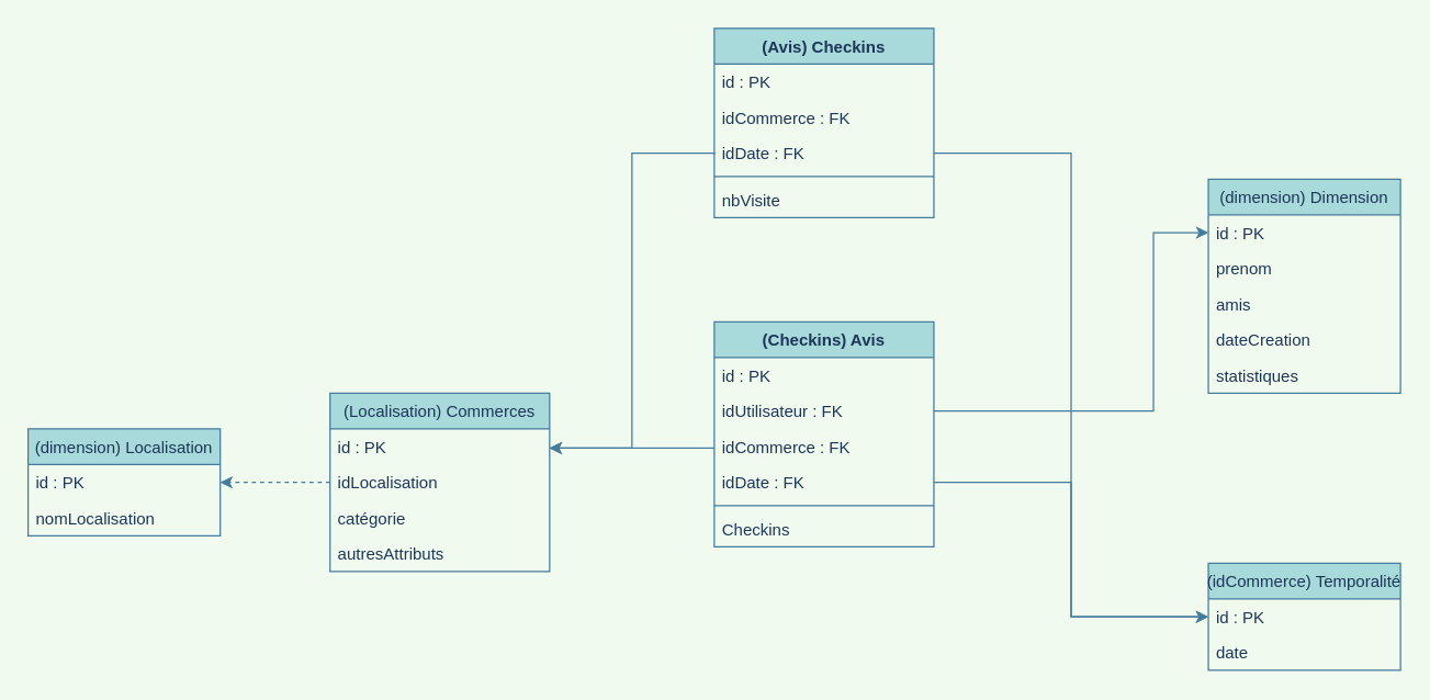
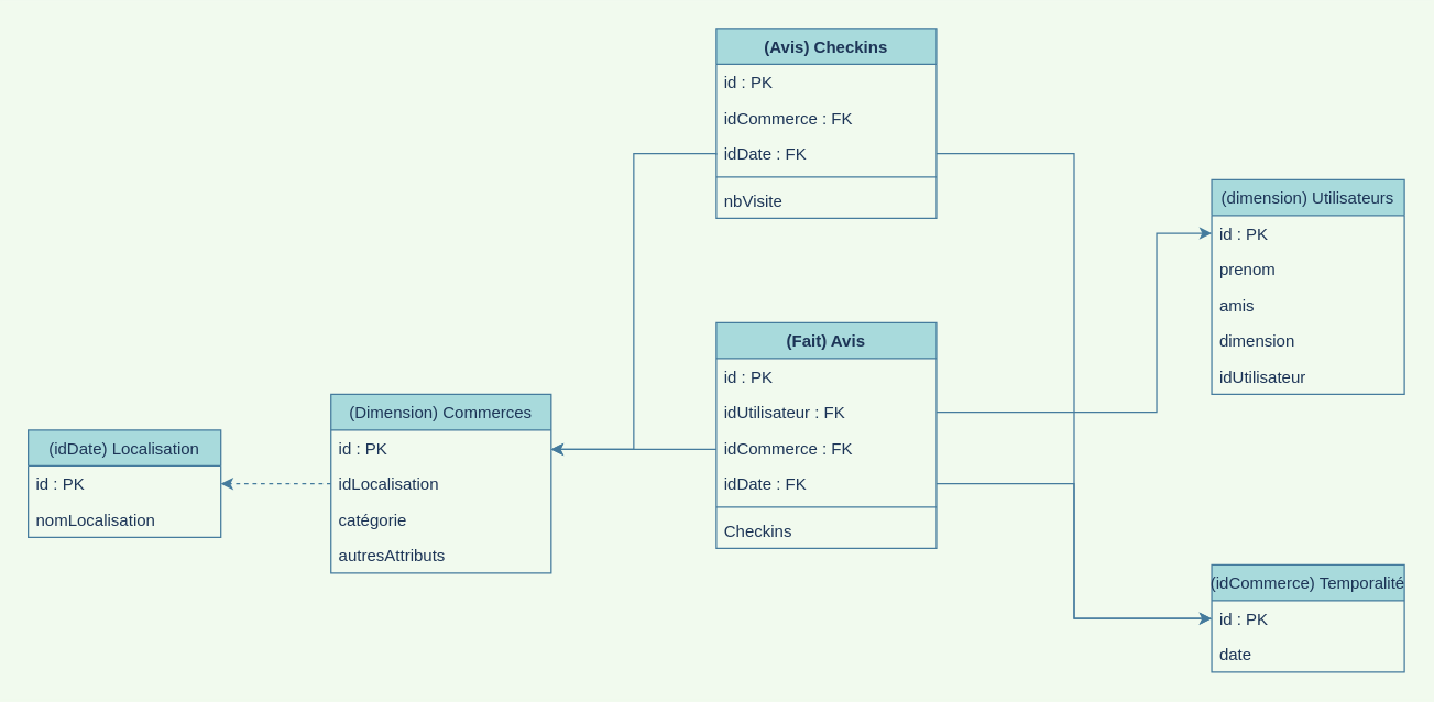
  <mxCell id="0" />
  <mxCell id="1" parent="0" />
  <mxCell id="2" style="edgeStyle=orthogonalEdgeStyle;rounded=0;orthogonalLoop=1;jettySize=auto;html=1;entryX=1;entryY=0.5;entryDx=0;entryDy=0;labelBackgroundColor=#F1FAEE;strokeColor=#457B9D;fontColor=#1D3557;dashed=1;" parent="1" source="3" target="8" edge="1"><mxGeometry relative="1" as="geometry" /></mxCell>
- <mxCell id="3" value="(Localisation) Commerces" style="swimlane;fontStyle=0;childLayout=stackLayout;horizontal=1;startSize=26;fillColor=#A8DADC;horizontalStack=0;resizeParent=1;resizeParentMax=0;resizeLast=0;collapsible=1;marginBottom=0;strokeColor=#457B9D;fontColor=#1D3557;" parent="1" vertex="1"><mxGeometry x="240" y="286" width="160" height="130" as="geometry" /></mxCell>
+ <mxCell id="3" value="(Dimension) Commerces" style="swimlane;fontStyle=0;childLayout=stackLayout;horizontal=1;startSize=26;fillColor=#A8DADC;horizontalStack=0;resizeParent=1;resizeParentMax=0;resizeLast=0;collapsible=1;marginBottom=0;strokeColor=#457B9D;fontColor=#1D3557;" parent="1" vertex="1"><mxGeometry x="240" y="286" width="160" height="130" as="geometry" /></mxCell>
  <mxCell id="4" value="id : PK" style="text;strokeColor=none;fillColor=none;align=left;verticalAlign=top;spacingLeft=4;spacingRight=4;overflow=hidden;rotatable=0;points=[[0,0.5],[1,0.5]];portConstraint=eastwest;fontColor=#1D3557;" parent="3" vertex="1"><mxGeometry y="26" width="160" height="26" as="geometry" /></mxCell>
  <mxCell id="5" value="idLocalisation" style="text;strokeColor=none;fillColor=none;align=left;verticalAlign=top;spacingLeft=4;spacingRight=4;overflow=hidden;rotatable=0;points=[[0,0.5],[1,0.5]];portConstraint=eastwest;fontColor=#1D3557;" parent="3" vertex="1"><mxGeometry y="52" width="160" height="26" as="geometry" /></mxCell>
  <mxCell id="6" value="catégorie" style="text;strokeColor=none;fillColor=none;align=left;verticalAlign=top;spacingLeft=4;spacingRight=4;overflow=hidden;rotatable=0;points=[[0,0.5],[1,0.5]];portConstraint=eastwest;fontColor=#1D3557;" parent="3" vertex="1"><mxGeometry y="78" width="160" height="26" as="geometry" /></mxCell>
  <mxCell id="7" value="autresAttributs" style="text;strokeColor=none;fillColor=none;align=left;verticalAlign=top;spacingLeft=4;spacingRight=4;overflow=hidden;rotatable=0;points=[[0,0.5],[1,0.5]];portConstraint=eastwest;fontColor=#1D3557;" parent="3" vertex="1"><mxGeometry y="104" width="160" height="26" as="geometry" /></mxCell>
- <mxCell id="8" value="(dimension) Localisation" style="swimlane;fontStyle=0;childLayout=stackLayout;horizontal=1;startSize=26;fillColor=#A8DADC;horizontalStack=0;resizeParent=1;resizeParentMax=0;resizeLast=0;collapsible=1;marginBottom=0;strokeColor=#457B9D;fontColor=#1D3557;" parent="1" vertex="1"><mxGeometry x="20" y="312" width="140" height="78" as="geometry" /></mxCell>
+ <mxCell id="8" value="(idDate) Localisation" style="swimlane;fontStyle=0;childLayout=stackLayout;horizontal=1;startSize=26;fillColor=#A8DADC;horizontalStack=0;resizeParent=1;resizeParentMax=0;resizeLast=0;collapsible=1;marginBottom=0;strokeColor=#457B9D;fontColor=#1D3557;" parent="1" vertex="1"><mxGeometry x="20" y="312" width="140" height="78" as="geometry" /></mxCell>
  <mxCell id="9" value="id : PK" style="text;strokeColor=none;fillColor=none;align=left;verticalAlign=top;spacingLeft=4;spacingRight=4;overflow=hidden;rotatable=0;points=[[0,0.5],[1,0.5]];portConstraint=eastwest;fontColor=#1D3557;" parent="8" vertex="1"><mxGeometry y="26" width="140" height="26" as="geometry" /></mxCell>
  <mxCell id="10" value="nomLocalisation" style="text;strokeColor=none;fillColor=none;align=left;verticalAlign=top;spacingLeft=4;spacingRight=4;overflow=hidden;rotatable=0;points=[[0,0.5],[1,0.5]];portConstraint=eastwest;fontColor=#1D3557;" parent="8" vertex="1"><mxGeometry y="52" width="140" height="26" as="geometry" /></mxCell>
  <mxCell id="11" value="(idCommerce) Temporalité" style="swimlane;fontStyle=0;childLayout=stackLayout;horizontal=1;startSize=26;fillColor=#A8DADC;horizontalStack=0;resizeParent=1;resizeParentMax=0;resizeLast=0;collapsible=1;marginBottom=0;strokeColor=#457B9D;fontColor=#1D3557;" parent="1" vertex="1"><mxGeometry x="880" y="410" width="140" height="78" as="geometry" /></mxCell>
  <mxCell id="12" value="id : PK" style="text;strokeColor=none;fillColor=none;align=left;verticalAlign=top;spacingLeft=4;spacingRight=4;overflow=hidden;rotatable=0;points=[[0,0.5],[1,0.5]];portConstraint=eastwest;fontColor=#1D3557;" parent="11" vertex="1"><mxGeometry y="26" width="140" height="26" as="geometry" /></mxCell>
  <mxCell id="13" value="date" style="text;strokeColor=none;fillColor=none;align=left;verticalAlign=top;spacingLeft=4;spacingRight=4;overflow=hidden;rotatable=0;points=[[0,0.5],[1,0.5]];portConstraint=eastwest;fontColor=#1D3557;" parent="11" vertex="1"><mxGeometry y="52" width="140" height="26" as="geometry" /></mxCell>
- <mxCell id="14" value="(dimension) Dimension" style="swimlane;fontStyle=0;childLayout=stackLayout;horizontal=1;startSize=26;fillColor=#A8DADC;horizontalStack=0;resizeParent=1;resizeParentMax=0;resizeLast=0;collapsible=1;marginBottom=0;strokeColor=#457B9D;fontColor=#1D3557;" parent="1" vertex="1"><mxGeometry x="880" y="130" width="140" height="156" as="geometry" /></mxCell>
+ <mxCell id="14" value="(dimension) Utilisateurs" style="swimlane;fontStyle=0;childLayout=stackLayout;horizontal=1;startSize=26;fillColor=#A8DADC;horizontalStack=0;resizeParent=1;resizeParentMax=0;resizeLast=0;collapsible=1;marginBottom=0;strokeColor=#457B9D;fontColor=#1D3557;" parent="1" vertex="1"><mxGeometry x="880" y="130" width="140" height="156" as="geometry" /></mxCell>
  <mxCell id="15" value="id : PK&#10;" style="text;strokeColor=none;fillColor=none;align=left;verticalAlign=top;spacingLeft=4;spacingRight=4;overflow=hidden;rotatable=0;points=[[0,0.5],[1,0.5]];portConstraint=eastwest;fontColor=#1D3557;" parent="14" vertex="1"><mxGeometry y="26" width="140" height="26" as="geometry" /></mxCell>
  <mxCell id="16" value="prenom" style="text;strokeColor=none;fillColor=none;align=left;verticalAlign=top;spacingLeft=4;spacingRight=4;overflow=hidden;rotatable=0;points=[[0,0.5],[1,0.5]];portConstraint=eastwest;fontColor=#1D3557;" parent="14" vertex="1"><mxGeometry y="52" width="140" height="26" as="geometry" /></mxCell>
  <mxCell id="17" value="amis" style="text;strokeColor=none;fillColor=none;align=left;verticalAlign=top;spacingLeft=4;spacingRight=4;overflow=hidden;rotatable=0;points=[[0,0.5],[1,0.5]];portConstraint=eastwest;fontColor=#1D3557;" parent="14" vertex="1"><mxGeometry y="78" width="140" height="26" as="geometry" /></mxCell>
- <mxCell id="18" value="dateCreation" style="text;strokeColor=none;fillColor=none;align=left;verticalAlign=top;spacingLeft=4;spacingRight=4;overflow=hidden;rotatable=0;points=[[0,0.5],[1,0.5]];portConstraint=eastwest;fontColor=#1D3557;" parent="14" vertex="1"><mxGeometry y="104" width="140" height="26" as="geometry" /></mxCell>
- <mxCell id="19" value="statistiques" style="text;strokeColor=none;fillColor=none;align=left;verticalAlign=top;spacingLeft=4;spacingRight=4;overflow=hidden;rotatable=0;points=[[0,0.5],[1,0.5]];portConstraint=eastwest;fontColor=#1D3557;" parent="14" vertex="1"><mxGeometry y="130" width="140" height="26" as="geometry" /></mxCell>
+ <mxCell id="18" value="dimension" style="text;strokeColor=none;fillColor=none;align=left;verticalAlign=top;spacingLeft=4;spacingRight=4;overflow=hidden;rotatable=0;points=[[0,0.5],[1,0.5]];portConstraint=eastwest;fontColor=#1D3557;" parent="14" vertex="1"><mxGeometry y="104" width="140" height="26" as="geometry" /></mxCell>
+ <mxCell id="19" value="idUtilisateur" style="text;strokeColor=none;fillColor=none;align=left;verticalAlign=top;spacingLeft=4;spacingRight=4;overflow=hidden;rotatable=0;points=[[0,0.5],[1,0.5]];portConstraint=eastwest;fontColor=#1D3557;" parent="14" vertex="1"><mxGeometry y="130" width="140" height="26" as="geometry" /></mxCell>
  <mxCell id="20" style="edgeStyle=orthogonalEdgeStyle;rounded=0;orthogonalLoop=1;jettySize=auto;html=1;exitX=0;exitY=0.5;exitDx=0;exitDy=0;entryX=1;entryY=0.5;entryDx=0;entryDy=0;labelBackgroundColor=#F1FAEE;strokeColor=#457B9D;fontColor=#1D3557;" parent="1" edge="1"><mxGeometry relative="1" as="geometry"><mxPoint x="520" y="326" as="sourcePoint" /><mxPoint x="400" y="326" as="targetPoint" /></mxGeometry></mxCell>
- <mxCell id="21" value="(Checkins) Avis" style="swimlane;fontStyle=1;align=center;verticalAlign=top;childLayout=stackLayout;horizontal=1;startSize=26;horizontalStack=0;resizeParent=1;resizeParentMax=0;resizeLast=0;collapsible=1;marginBottom=0;fillColor=#A8DADC;strokeColor=#457B9D;fontColor=#1D3557;" parent="1" vertex="1"><mxGeometry x="520" y="234" width="160" height="164" as="geometry" /></mxCell>
+ <mxCell id="21" value="(Fait) Avis" style="swimlane;fontStyle=1;align=center;verticalAlign=top;childLayout=stackLayout;horizontal=1;startSize=26;horizontalStack=0;resizeParent=1;resizeParentMax=0;resizeLast=0;collapsible=1;marginBottom=0;fillColor=#A8DADC;strokeColor=#457B9D;fontColor=#1D3557;" parent="1" vertex="1"><mxGeometry x="520" y="234" width="160" height="164" as="geometry" /></mxCell>
  <mxCell id="22" value="id : PK" style="text;strokeColor=none;fillColor=none;align=left;verticalAlign=top;spacingLeft=4;spacingRight=4;overflow=hidden;rotatable=0;points=[[0,0.5],[1,0.5]];portConstraint=eastwest;fontColor=#1D3557;" parent="21" vertex="1"><mxGeometry y="26" width="160" height="26" as="geometry" /></mxCell>
  <mxCell id="23" value="idUtilisateur : FK" style="text;strokeColor=none;fillColor=none;align=left;verticalAlign=top;spacingLeft=4;spacingRight=4;overflow=hidden;rotatable=0;points=[[0,0.5],[1,0.5]];portConstraint=eastwest;fontColor=#1D3557;" parent="21" vertex="1"><mxGeometry y="52" width="160" height="26" as="geometry" /></mxCell>
  <mxCell id="24" value="idCommerce : FK" style="text;strokeColor=none;fillColor=none;align=left;verticalAlign=top;spacingLeft=4;spacingRight=4;overflow=hidden;rotatable=0;points=[[0,0.5],[1,0.5]];portConstraint=eastwest;fontColor=#1D3557;" parent="21" vertex="1"><mxGeometry y="78" width="160" height="26" as="geometry" /></mxCell>
  <mxCell id="25" value="idDate : FK" style="text;strokeColor=none;fillColor=none;align=left;verticalAlign=top;spacingLeft=4;spacingRight=4;overflow=hidden;rotatable=0;points=[[0,0.5],[1,0.5]];portConstraint=eastwest;fontColor=#1D3557;" parent="21" vertex="1"><mxGeometry y="104" width="160" height="26" as="geometry" /></mxCell>
  <mxCell id="26" value="" style="line;strokeWidth=1;fillColor=none;align=left;verticalAlign=middle;spacingTop=-1;spacingLeft=3;spacingRight=3;rotatable=0;labelPosition=right;points=[];portConstraint=eastwest;strokeColor=#457B9D;labelBackgroundColor=#F1FAEE;fontColor=#1D3557;" parent="21" vertex="1"><mxGeometry y="130" width="160" height="8" as="geometry" /></mxCell>
  <mxCell id="27" value="Checkins" style="text;strokeColor=none;fillColor=none;align=left;verticalAlign=top;spacingLeft=4;spacingRight=4;overflow=hidden;rotatable=0;points=[[0,0.5],[1,0.5]];portConstraint=eastwest;fontColor=#1D3557;" parent="21" vertex="1"><mxGeometry y="138" width="160" height="26" as="geometry" /></mxCell>
  <mxCell id="28" style="edgeStyle=orthogonalEdgeStyle;rounded=0;orthogonalLoop=1;jettySize=auto;html=1;entryX=0;entryY=0.5;entryDx=0;entryDy=0;labelBackgroundColor=#F1FAEE;strokeColor=#457B9D;fontColor=#1D3557;" parent="1" source="25" target="12" edge="1"><mxGeometry relative="1" as="geometry" /></mxCell>
  <mxCell id="29" value="(Avis) Checkins" style="swimlane;fontStyle=1;align=center;verticalAlign=top;childLayout=stackLayout;horizontal=1;startSize=26;horizontalStack=0;resizeParent=1;resizeParentMax=0;resizeLast=0;collapsible=1;marginBottom=0;fillColor=#A8DADC;strokeColor=#457B9D;fontColor=#1D3557;" parent="1" vertex="1"><mxGeometry x="520" y="20" width="160" height="138" as="geometry" /></mxCell>
  <mxCell id="30" value="id : PK" style="text;strokeColor=none;fillColor=none;align=left;verticalAlign=top;spacingLeft=4;spacingRight=4;overflow=hidden;rotatable=0;points=[[0,0.5],[1,0.5]];portConstraint=eastwest;fontColor=#1D3557;" parent="29" vertex="1"><mxGeometry y="26" width="160" height="26" as="geometry" /></mxCell>
  <mxCell id="31" value="idCommerce : FK" style="text;strokeColor=none;fillColor=none;align=left;verticalAlign=top;spacingLeft=4;spacingRight=4;overflow=hidden;rotatable=0;points=[[0,0.5],[1,0.5]];portConstraint=eastwest;fontColor=#1D3557;" parent="29" vertex="1"><mxGeometry y="52" width="160" height="26" as="geometry" /></mxCell>
  <mxCell id="32" value="idDate : FK" style="text;strokeColor=none;fillColor=none;align=left;verticalAlign=top;spacingLeft=4;spacingRight=4;overflow=hidden;rotatable=0;points=[[0,0.5],[1,0.5]];portConstraint=eastwest;fontColor=#1D3557;" parent="29" vertex="1"><mxGeometry y="78" width="160" height="26" as="geometry" /></mxCell>
  <mxCell id="33" value="" style="line;strokeWidth=1;fillColor=none;align=left;verticalAlign=middle;spacingTop=-1;spacingLeft=3;spacingRight=3;rotatable=0;labelPosition=right;points=[];portConstraint=eastwest;strokeColor=#457B9D;labelBackgroundColor=#F1FAEE;fontColor=#1D3557;" parent="29" vertex="1"><mxGeometry y="104" width="160" height="8" as="geometry" /></mxCell>
  <mxCell id="34" value="nbVisite" style="text;strokeColor=none;fillColor=none;align=left;verticalAlign=top;spacingLeft=4;spacingRight=4;overflow=hidden;rotatable=0;points=[[0,0.5],[1,0.5]];portConstraint=eastwest;fontColor=#1D3557;" parent="29" vertex="1"><mxGeometry y="112" width="160" height="26" as="geometry" /></mxCell>
  <mxCell id="35" style="edgeStyle=orthogonalEdgeStyle;rounded=0;orthogonalLoop=1;jettySize=auto;html=1;entryX=1;entryY=0.5;entryDx=0;entryDy=0;exitX=0;exitY=0.5;exitDx=0;exitDy=0;labelBackgroundColor=#F1FAEE;strokeColor=#457B9D;fontColor=#1D3557;" parent="1" edge="1"><mxGeometry relative="1" as="geometry"><mxPoint x="520" y="112" as="sourcePoint" /><mxPoint x="400" y="326" as="targetPoint" /><Array as="points"><mxPoint x="460" y="111" /><mxPoint x="460" y="326" /></Array></mxGeometry></mxCell>
  <mxCell id="36" style="edgeStyle=orthogonalEdgeStyle;rounded=0;orthogonalLoop=1;jettySize=auto;html=1;exitX=1;exitY=0.5;exitDx=0;exitDy=0;entryX=0;entryY=0.5;entryDx=0;entryDy=0;labelBackgroundColor=#F1FAEE;strokeColor=#457B9D;fontColor=#1D3557;" parent="1" source="32" target="12" edge="1"><mxGeometry relative="1" as="geometry" /></mxCell>
  <mxCell id="37" style="edgeStyle=orthogonalEdgeStyle;rounded=0;orthogonalLoop=1;jettySize=auto;html=1;entryX=0;entryY=0.5;entryDx=0;entryDy=0;labelBackgroundColor=#F1FAEE;strokeColor=#457B9D;fontColor=#1D3557;" parent="1" source="23" target="15" edge="1"><mxGeometry relative="1" as="geometry"><Array as="points"><mxPoint x="840" y="299" /><mxPoint x="840" y="169" /></Array></mxGeometry></mxCell>
